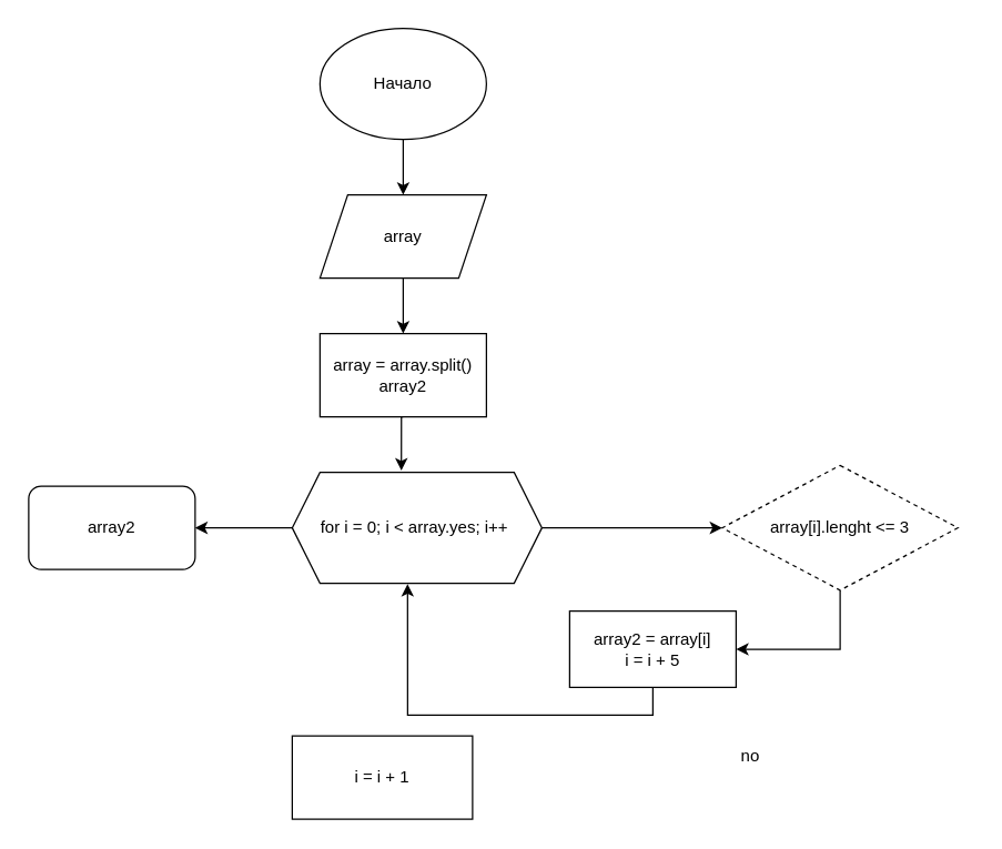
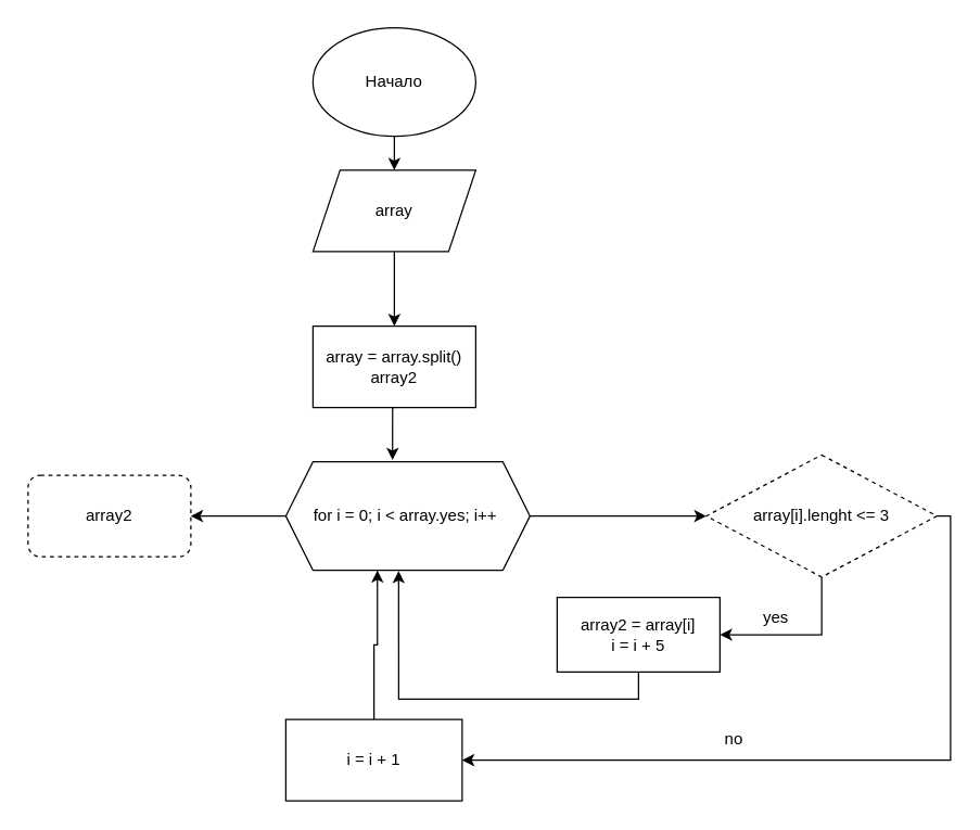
  <mxCell id="0" />
  <mxCell id="1" parent="0" />
  <mxCell id="2" style="edgeStyle=orthogonalEdgeStyle;rounded=0;orthogonalLoop=1;jettySize=auto;html=1;exitX=0.5;exitY=1;exitDx=0;exitDy=0;entryX=0.5;entryY=0;entryDx=0;entryDy=0;" parent="1" source="3" target="5" edge="1"><mxGeometry relative="1" as="geometry" /></mxCell>
  <mxCell id="3" value="Начало" style="ellipse;whiteSpace=wrap;html=1;" parent="1" vertex="1"><mxGeometry x="230" y="20" width="120" height="80" as="geometry" /></mxCell>
  <mxCell id="4" style="edgeStyle=orthogonalEdgeStyle;rounded=0;orthogonalLoop=1;jettySize=auto;html=1;exitX=0.5;exitY=1;exitDx=0;exitDy=0;entryX=0.5;entryY=0;entryDx=0;entryDy=0;" parent="1" source="5" target="10" edge="1"><mxGeometry relative="1" as="geometry" /></mxCell>
- <mxCell id="5" value="array" style="shape=parallelogram;perimeter=parallelogramPerimeter;whiteSpace=wrap;html=1;fixedSize=1;" parent="1" vertex="1"><mxGeometry x="230" y="140" width="120" height="60" as="geometry" /></mxCell>
+ <mxCell id="5" value="array" style="shape=parallelogram;perimeter=parallelogramPerimeter;whiteSpace=wrap;html=1;fixedSize=1;" parent="1" vertex="1"><mxGeometry x="230" y="125" width="120" height="60" as="geometry" /></mxCell>
  <mxCell id="6" style="edgeStyle=orthogonalEdgeStyle;rounded=0;orthogonalLoop=1;jettySize=auto;html=1;exitX=0;exitY=0.5;exitDx=0;exitDy=0;" parent="1" source="8" target="19" edge="1"><mxGeometry relative="1" as="geometry" /></mxCell>
  <mxCell id="7" style="edgeStyle=orthogonalEdgeStyle;rounded=0;orthogonalLoop=1;jettySize=auto;html=1;exitX=1;exitY=0.5;exitDx=0;exitDy=0;entryX=0;entryY=0.5;entryDx=0;entryDy=0;" parent="1" source="8" target="13" edge="1"><mxGeometry relative="1" as="geometry" /></mxCell>
  <mxCell id="8" value="for i = 0; i &amp;lt; array.yes; i++&amp;nbsp;" style="shape=hexagon;perimeter=hexagonPerimeter2;whiteSpace=wrap;html=1;fixedSize=1;" parent="1" vertex="1"><mxGeometry x="210" y="340" width="180" height="80" as="geometry" /></mxCell>
  <mxCell id="9" style="edgeStyle=orthogonalEdgeStyle;rounded=0;orthogonalLoop=1;jettySize=auto;html=1;exitX=0.5;exitY=1;exitDx=0;exitDy=0;entryX=0.437;entryY=-0.017;entryDx=0;entryDy=0;entryPerimeter=0;" parent="1" source="10" target="8" edge="1"><mxGeometry relative="1" as="geometry" /></mxCell>
  <mxCell id="10" value="array = array.split()&lt;br&gt;array2" style="rounded=0;whiteSpace=wrap;html=1;" parent="1" vertex="1"><mxGeometry x="230" y="240" width="120" height="60" as="geometry" /></mxCell>
+ <mxCell id="11" style="edgeStyle=orthogonalEdgeStyle;rounded=0;orthogonalLoop=1;jettySize=auto;html=1;exitX=1;exitY=0.5;exitDx=0;exitDy=0;entryX=1;entryY=0.5;entryDx=0;entryDy=0;" parent="1" source="13" target="17" edge="1"><mxGeometry relative="1" as="geometry"><Array as="points"><mxPoint x="700" y="380" /><mxPoint x="700" y="560" /></Array></mxGeometry></mxCell>
  <mxCell id="12" style="edgeStyle=orthogonalEdgeStyle;rounded=0;orthogonalLoop=1;jettySize=auto;html=1;exitX=0.5;exitY=1;exitDx=0;exitDy=0;entryX=1;entryY=0.5;entryDx=0;entryDy=0;" parent="1" source="13" target="15" edge="1"><mxGeometry relative="1" as="geometry" /></mxCell>
  <mxCell id="13" value="array[i].lenght &amp;lt;= 3" style="rhombus;whiteSpace=wrap;html=1;dashed=1;" parent="1" vertex="1"><mxGeometry x="520" y="335" width="170" height="90" as="geometry" /></mxCell>
  <mxCell id="14" style="edgeStyle=orthogonalEdgeStyle;rounded=0;orthogonalLoop=1;jettySize=auto;html=1;exitX=0.5;exitY=1;exitDx=0;exitDy=0;entryX=0.462;entryY=1.007;entryDx=0;entryDy=0;entryPerimeter=0;" parent="1" source="15" target="8" edge="1"><mxGeometry relative="1" as="geometry" /></mxCell>
  <mxCell id="15" value="array2 = array[i]&lt;br&gt;i = i + 5" style="rounded=0;whiteSpace=wrap;html=1;" parent="1" vertex="1"><mxGeometry x="410" y="440" width="120" height="55" as="geometry" /></mxCell>
+ <mxCell id="16" style="edgeStyle=orthogonalEdgeStyle;rounded=0;orthogonalLoop=1;jettySize=auto;html=1;exitX=0.5;exitY=0;exitDx=0;exitDy=0;entryX=0.375;entryY=1;entryDx=0;entryDy=0;" parent="1" source="17" target="8" edge="1"><mxGeometry relative="1" as="geometry" /></mxCell>
  <mxCell id="17" value="i = i + 1" style="rounded=0;whiteSpace=wrap;html=1;" parent="1" vertex="1"><mxGeometry x="210" y="530" width="130" height="60" as="geometry" /></mxCell>
  <mxCell id="18" value="no" style="text;html=1;align=center;verticalAlign=middle;resizable=0;points=[];autosize=1;strokeColor=none;fillColor=none;" parent="1" vertex="1"><mxGeometry x="520" y="530" width="40" height="30" as="geometry" /></mxCell>
- <mxCell id="19" value="array2" style="rounded=1;whiteSpace=wrap;html=1;" parent="1" vertex="1"><mxGeometry x="20" y="350" width="120" height="60" as="geometry" /></mxCell>
+ <mxCell id="19" value="array2" style="rounded=1;whiteSpace=wrap;html=1;dashed=1;" parent="1" vertex="1"><mxGeometry x="20" y="350" width="120" height="60" as="geometry" /></mxCell>
+ <mxCell id="20" value="yes" style="text;html=1;align=center;verticalAlign=middle;resizable=0;points=[];autosize=1;strokeColor=none;fillColor=none;" parent="1" vertex="1"><mxGeometry x="550.5" y="440" width="40" height="30" as="geometry" /></mxCell>
